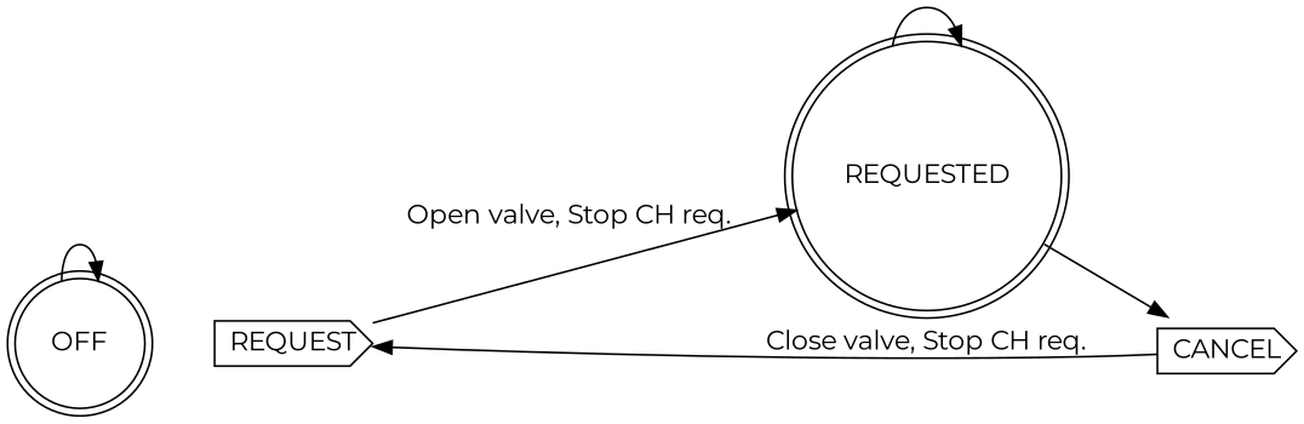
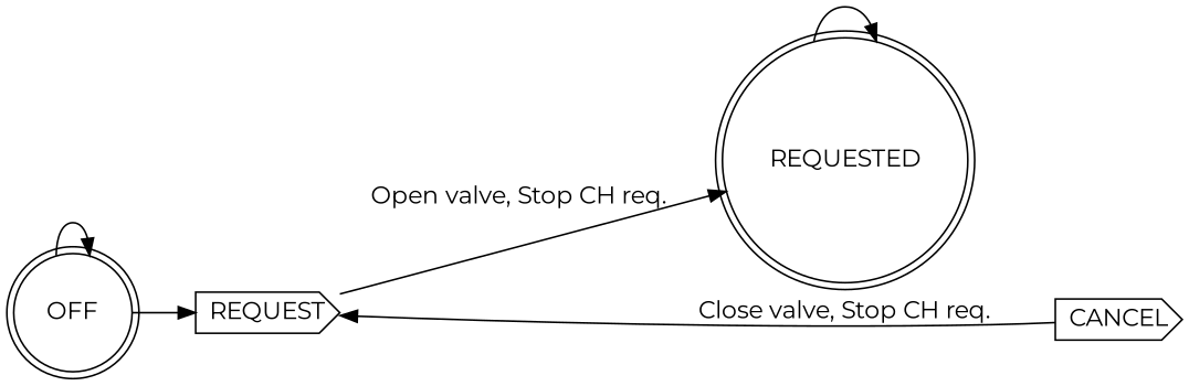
  digraph {
    fontname=Montserrat
    rankdir=LR
    node [fontname=Montserrat shape=doublecircle]
    edge [fontname=Montserrat]
    OFF
    REQUEST [shape=cds]
    REQUESTED
    CANCEL [shape=cds]
    OFF -> OFF
+   OFF -> REQUEST
    REQUEST -> REQUESTED [label="Open valve, Stop CH req."]
    REQUESTED -> REQUESTED
-   REQUESTED -> CANCEL
    CANCEL -> REQUEST [label="Close valve, Stop CH req."]
  }
